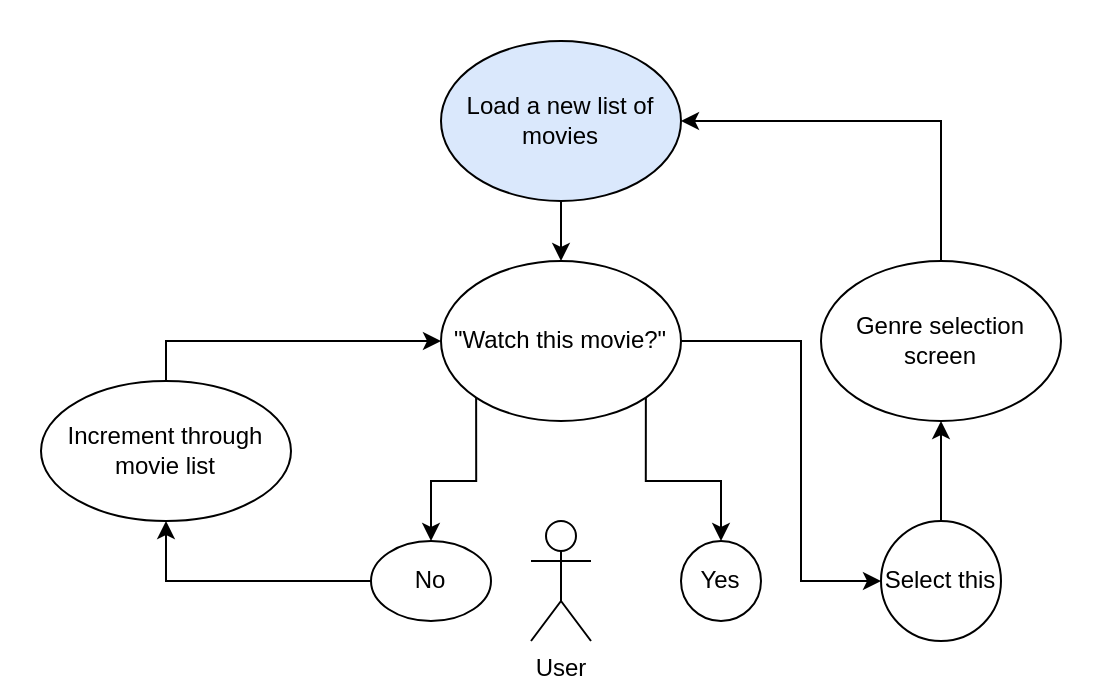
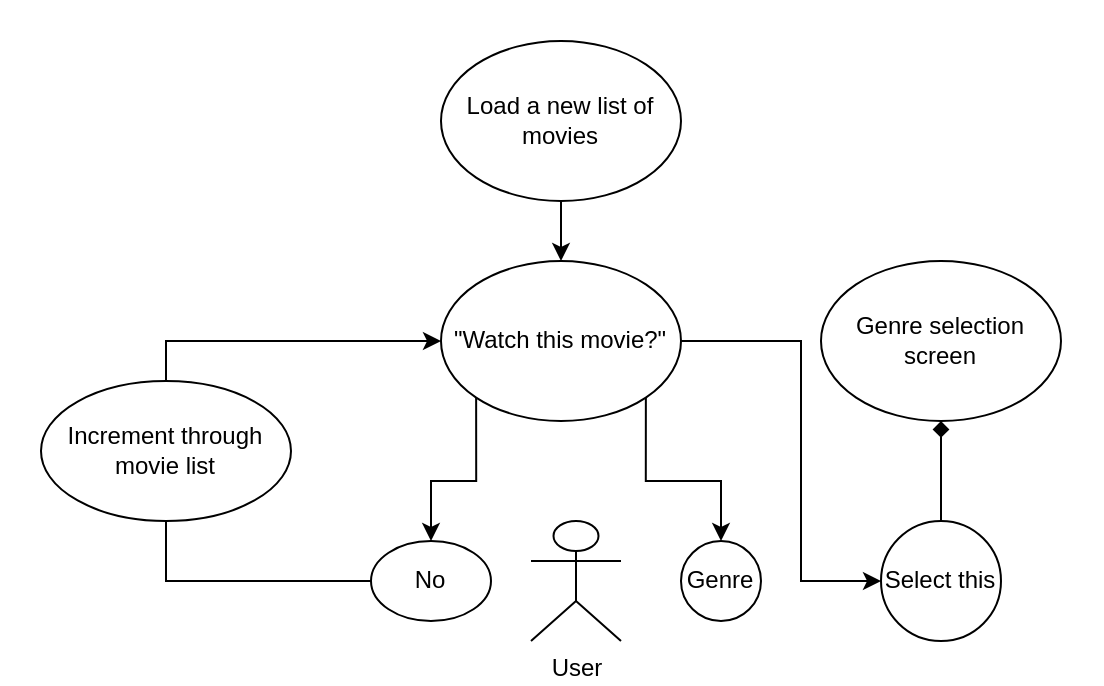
  <mxCell id="0" />
  <mxCell id="1" parent="0" />
  <mxCell id="2" style="edgeStyle=orthogonalEdgeStyle;rounded=0;orthogonalLoop=1;jettySize=auto;html=1;exitX=0.5;exitY=1;exitDx=0;exitDy=0;entryX=0.5;entryY=0;entryDx=0;entryDy=0;" edge="1" parent="1" source="3" target="13"><mxGeometry relative="1" as="geometry" /></mxCell>
- <mxCell id="3" value="Load a new list of movies" style="ellipse;whiteSpace=wrap;html=1;fillColor=#dae8fc;" vertex="1" parent="1"><mxGeometry x="220" y="20" width="120" height="80" as="geometry" /></mxCell>
- <mxCell id="4" value="User" style="shape=umlActor;verticalLabelPosition=bottom;verticalAlign=top;html=1;" vertex="1" parent="1"><mxGeometry x="265" y="260" width="30" height="60" as="geometry" /></mxCell>
- <mxCell id="5" value="Yes" style="ellipse;whiteSpace=wrap;html=1;aspect=fixed;" vertex="1" parent="1"><mxGeometry x="340" y="270" width="40" height="40" as="geometry" /></mxCell>
- <mxCell id="6" style="edgeStyle=orthogonalEdgeStyle;rounded=0;orthogonalLoop=1;jettySize=auto;html=1;exitX=0;exitY=0.5;exitDx=0;exitDy=0;entryX=0.5;entryY=1;entryDx=0;entryDy=0;" edge="1" parent="1" source="7" target="17"><mxGeometry relative="1" as="geometry" /></mxCell>
+ <mxCell id="3" value="Load a new list of movies" style="ellipse;whiteSpace=wrap;html=1;" vertex="1" parent="1"><mxGeometry x="220" y="20" width="120" height="80" as="geometry" /></mxCell>
+ <mxCell id="4" value="User" style="shape=umlActor;verticalLabelPosition=bottom;verticalAlign=top;html=1;" vertex="1" parent="1"><mxGeometry x="265" y="260" width="45" height="60" as="geometry" /></mxCell>
+ <mxCell id="5" value="Genre" style="ellipse;whiteSpace=wrap;html=1;aspect=fixed;" vertex="1" parent="1"><mxGeometry x="340" y="270" width="40" height="40" as="geometry" /></mxCell>
+ <mxCell id="6" style="edgeStyle=orthogonalEdgeStyle;rounded=0;orthogonalLoop=1;jettySize=auto;html=1;exitX=0;exitY=0.5;exitDx=0;exitDy=0;entryX=0.5;entryY=1;entryDx=0;entryDy=0;endArrow=none;" edge="1" parent="1" source="7" target="17"><mxGeometry relative="1" as="geometry" /></mxCell>
  <mxCell id="7" value="No" style="ellipse;whiteSpace=wrap;html=1;aspect=fixed;" vertex="1" parent="1"><mxGeometry x="185" y="270" width="60" height="40" as="geometry" /></mxCell>
- <mxCell id="8" style="edgeStyle=orthogonalEdgeStyle;rounded=0;orthogonalLoop=1;jettySize=auto;html=1;exitX=0.5;exitY=0;exitDx=0;exitDy=0;entryX=0.5;entryY=1;entryDx=0;entryDy=0;" edge="1" parent="1" source="9" target="15"><mxGeometry relative="1" as="geometry" /></mxCell>
+ <mxCell id="8" style="edgeStyle=orthogonalEdgeStyle;rounded=0;orthogonalLoop=1;jettySize=auto;html=1;exitX=0.5;exitY=0;exitDx=0;exitDy=0;entryX=0.5;entryY=1;entryDx=0;entryDy=0;endArrow=diamond;" edge="1" parent="1" source="9" target="15"><mxGeometry relative="1" as="geometry" /></mxCell>
  <mxCell id="9" value="Select this" style="ellipse;whiteSpace=wrap;html=1;aspect=fixed;" vertex="1" parent="1"><mxGeometry x="440" y="260" width="60" height="60" as="geometry" /></mxCell>
  <mxCell id="10" style="edgeStyle=orthogonalEdgeStyle;rounded=0;orthogonalLoop=1;jettySize=auto;html=1;exitX=1;exitY=1;exitDx=0;exitDy=0;entryX=0.5;entryY=0;entryDx=0;entryDy=0;" edge="1" parent="1" source="13" target="5"><mxGeometry relative="1" as="geometry" /></mxCell>
  <mxCell id="11" style="edgeStyle=orthogonalEdgeStyle;rounded=0;orthogonalLoop=1;jettySize=auto;html=1;exitX=0;exitY=1;exitDx=0;exitDy=0;entryX=0.5;entryY=0;entryDx=0;entryDy=0;" edge="1" parent="1" source="13" target="7"><mxGeometry relative="1" as="geometry" /></mxCell>
  <mxCell id="12" style="edgeStyle=orthogonalEdgeStyle;rounded=0;orthogonalLoop=1;jettySize=auto;html=1;exitX=1;exitY=0.5;exitDx=0;exitDy=0;entryX=0;entryY=0.5;entryDx=0;entryDy=0;" edge="1" parent="1" source="13" target="9"><mxGeometry relative="1" as="geometry"><Array as="points"><mxPoint x="400" y="170" /><mxPoint x="400" y="290" /></Array></mxGeometry></mxCell>
  <mxCell id="13" value="&quot;Watch this movie?&quot;" style="ellipse;whiteSpace=wrap;html=1;" vertex="1" parent="1"><mxGeometry x="220" y="130" width="120" height="80" as="geometry" /></mxCell>
- <mxCell id="14" style="edgeStyle=orthogonalEdgeStyle;rounded=0;orthogonalLoop=1;jettySize=auto;html=1;exitX=0.5;exitY=0;exitDx=0;exitDy=0;entryX=1;entryY=0.5;entryDx=0;entryDy=0;" edge="1" parent="1" source="15" target="3"><mxGeometry relative="1" as="geometry" /></mxCell>
  <mxCell id="15" value="Genre selection screen" style="ellipse;whiteSpace=wrap;html=1;" vertex="1" parent="1"><mxGeometry x="410" y="130" width="120" height="80" as="geometry" /></mxCell>
  <mxCell id="16" style="edgeStyle=orthogonalEdgeStyle;rounded=0;orthogonalLoop=1;jettySize=auto;html=1;exitX=0.5;exitY=0;exitDx=0;exitDy=0;entryX=0;entryY=0.5;entryDx=0;entryDy=0;" edge="1" parent="1" source="17" target="13"><mxGeometry relative="1" as="geometry" /></mxCell>
  <mxCell id="17" value="Increment through movie list" style="ellipse;whiteSpace=wrap;html=1;" vertex="1" parent="1"><mxGeometry x="20" y="190" width="125" height="70" as="geometry" /></mxCell>
